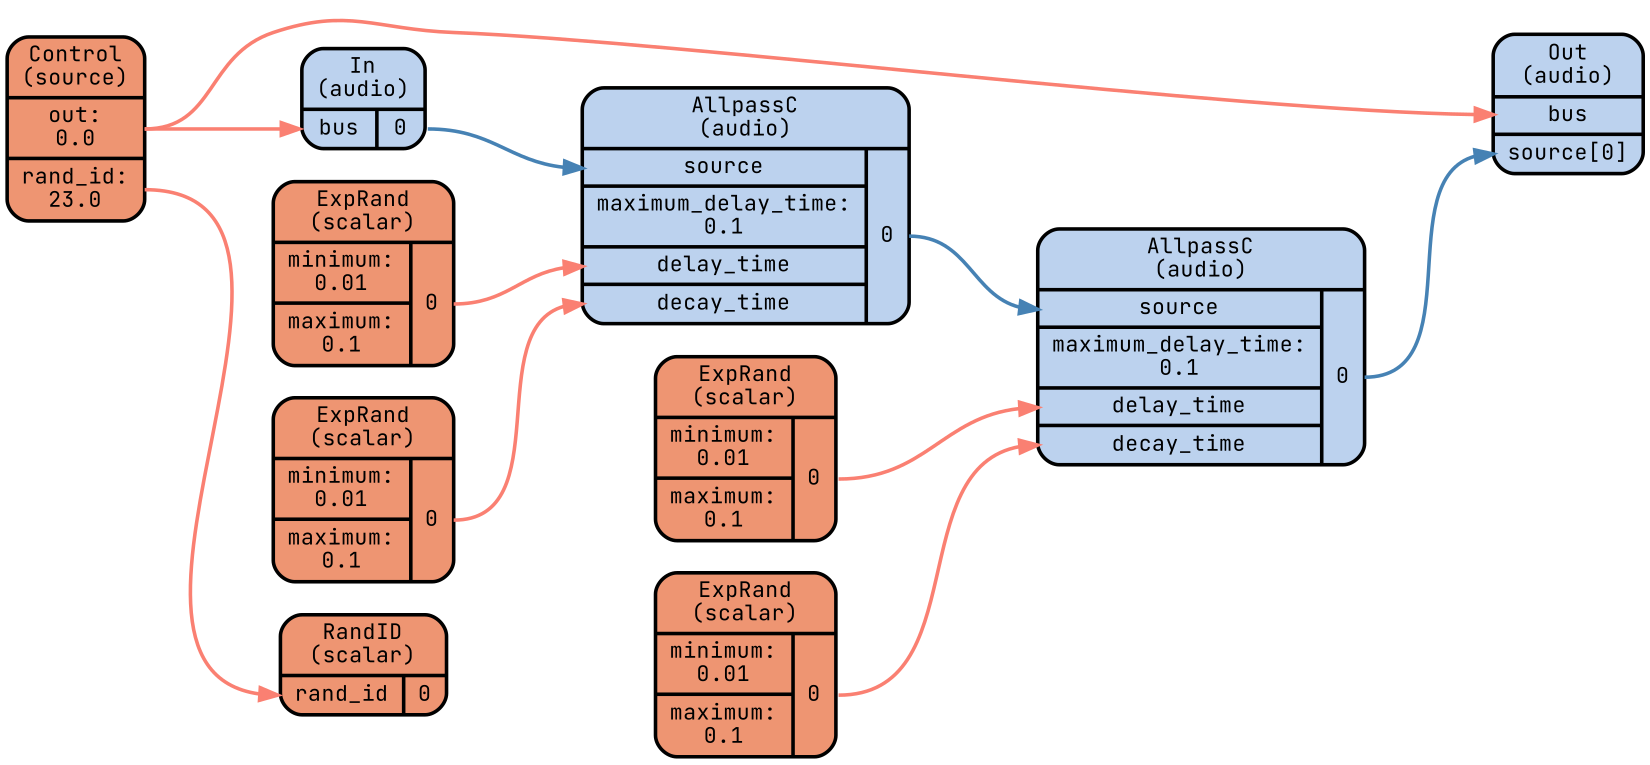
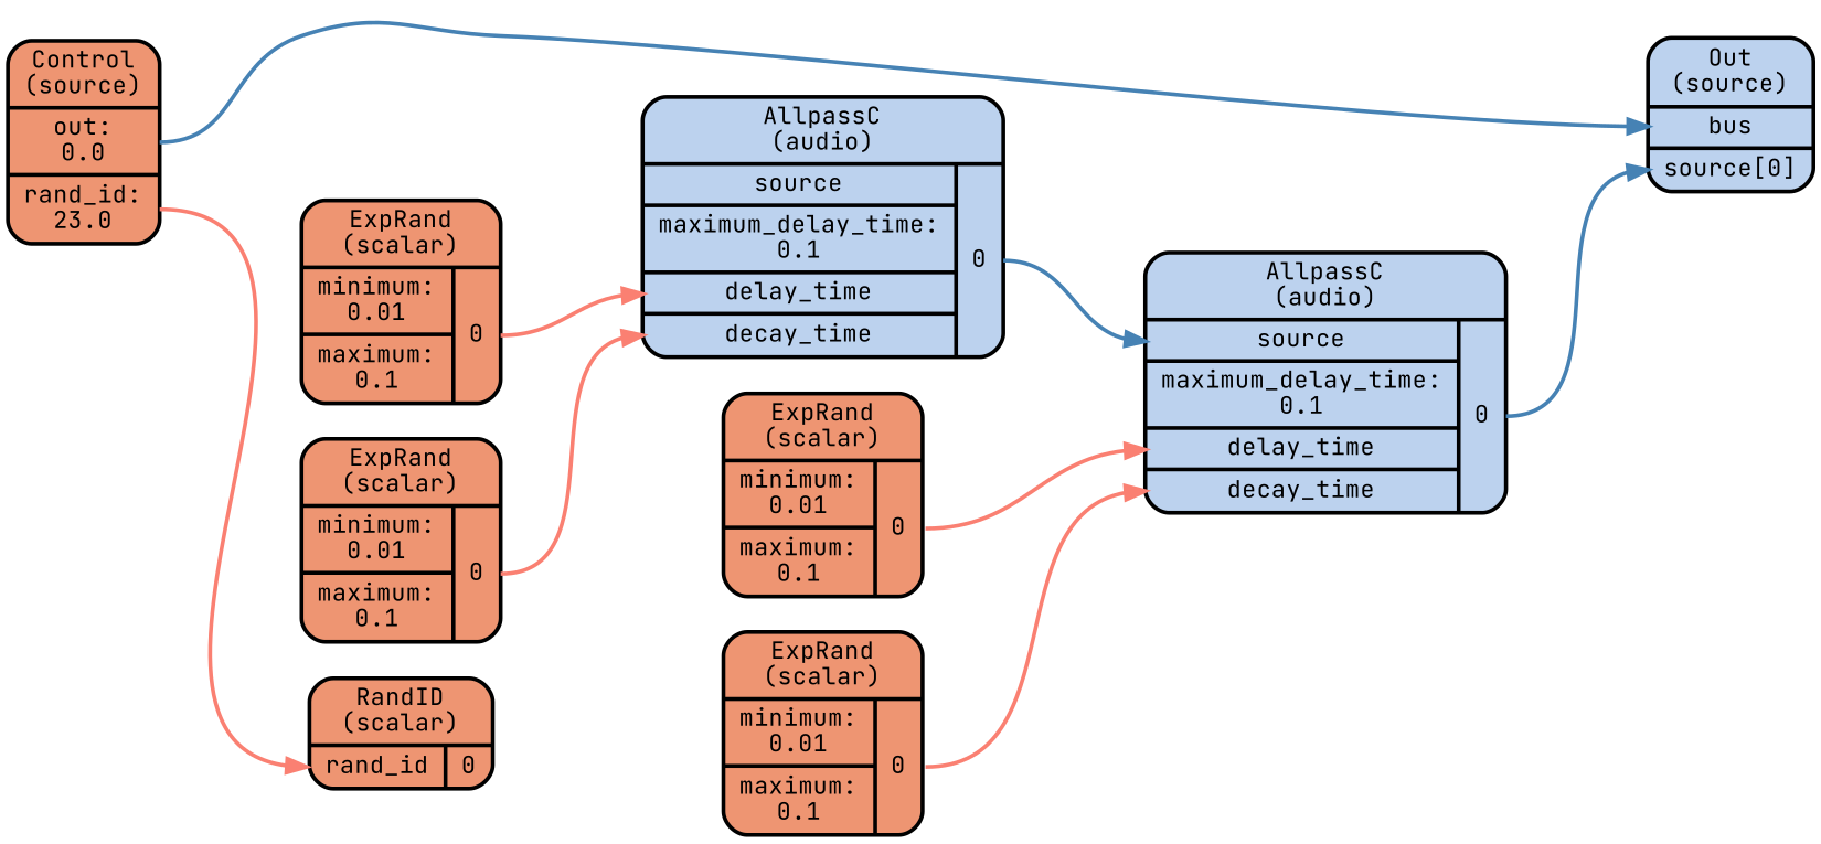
  digraph {
    color=lightslategrey
    fontname="JetBrains Mono"
    penwidth=2
    rankdir=LR
    ranksep=1
    splines=spline
    style="dotted, rounded"
    node [fillcolor=lightsalmon2 fontname="JetBrains Mono" fontsize=12 penwidth=2 shape=Mrecord style="filled, rounded"]
    edge [color=salmon fontname="JetBrains Mono" headport="f_1_0_0:w" penwidth=2 tailport="f_1_1_0:e"]
    n1 [label="<f_0> Control\n(source) | { { <f_1_0_0> out:\n0.0 | <f_1_0_1> rand_id:\n23.0 } }"]
    n2 [label="<f_0> RandID\n(scalar) | { { <f_1_0_0> rand_id } | { <f_1_1_0> 0 } }"]
-   n3 [fillcolor=lightsteelblue2 label="<f_0> In\n(audio) | { { <f_1_0_0> bus } | { <f_1_1_0> 0 } }"]
-   n4 [fillcolor=lightsteelblue2 label="<f_0> Out\n(audio) | { { <f_1_0_0> bus | <f_1_0_1> source[0] } }"]
+   n4 [fillcolor=lightsteelblue2 label="<f_0> Out\n(source) | { { <f_1_0_0> bus | <f_1_0_1> source[0] } }"]
    n5 [fillcolor=lightsteelblue2 label="<f_0> AllpassC\n(audio) | { { <f_1_0_0> source | <f_1_0_1> maximum_delay_time:\n0.1 | <f_1_0_2> delay_time | <f_1_0_3> decay_time } | { <f_1_1_0> 0 } }"]
    n6 [fillcolor=lightsteelblue2 label="<f_0> AllpassC\n(audio) | { { <f_1_0_0> source | <f_1_0_1> maximum_delay_time:\n0.1 | <f_1_0_2> delay_time | <f_1_0_3> decay_time } | { <f_1_1_0> 0 } }"]
    n7 [label="<f_0> ExpRand\n(scalar) | { { <f_1_0_0> minimum:\n0.01 | <f_1_0_1> maximum:\n0.1 } | { <f_1_1_0> 0 } }"]
    n8 [label="<f_0> ExpRand\n(scalar) | { { <f_1_0_0> minimum:\n0.01 | <f_1_0_1> maximum:\n0.1 } | { <f_1_1_0> 0 } }"]
    n9 [label="<f_0> ExpRand\n(scalar) | { { <f_1_0_0> minimum:\n0.01 | <f_1_0_1> maximum:\n0.1 } | { <f_1_1_0> 0 } }"]
    n10 [label="<f_0> ExpRand\n(scalar) | { { <f_1_0_0> minimum:\n0.01 | <f_1_0_1> maximum:\n0.1 } | { <f_1_1_0> 0 } }"]
    n1 -> n2 [tailport="f_1_0_1:e"]
-   n1 -> n3 [tailport="f_1_0_0:e"]
-   n1 -> n4 [tailport="f_1_0_0:e"]
-   n3 -> n5 [color=steelblue]
+   n1 -> n4 [color=steelblue tailport="f_1_0_0:e"]
    n5 -> n6 [color=steelblue]
    n6 -> n4 [color=steelblue headport="f_1_0_1:w"]
    n7 -> n5 [headport="f_1_0_3:w"]
    n8 -> n5 [headport="f_1_0_2:w"]
    n9 -> n6 [headport="f_1_0_3:w"]
    n10 -> n6 [headport="f_1_0_2:w"]
  }
